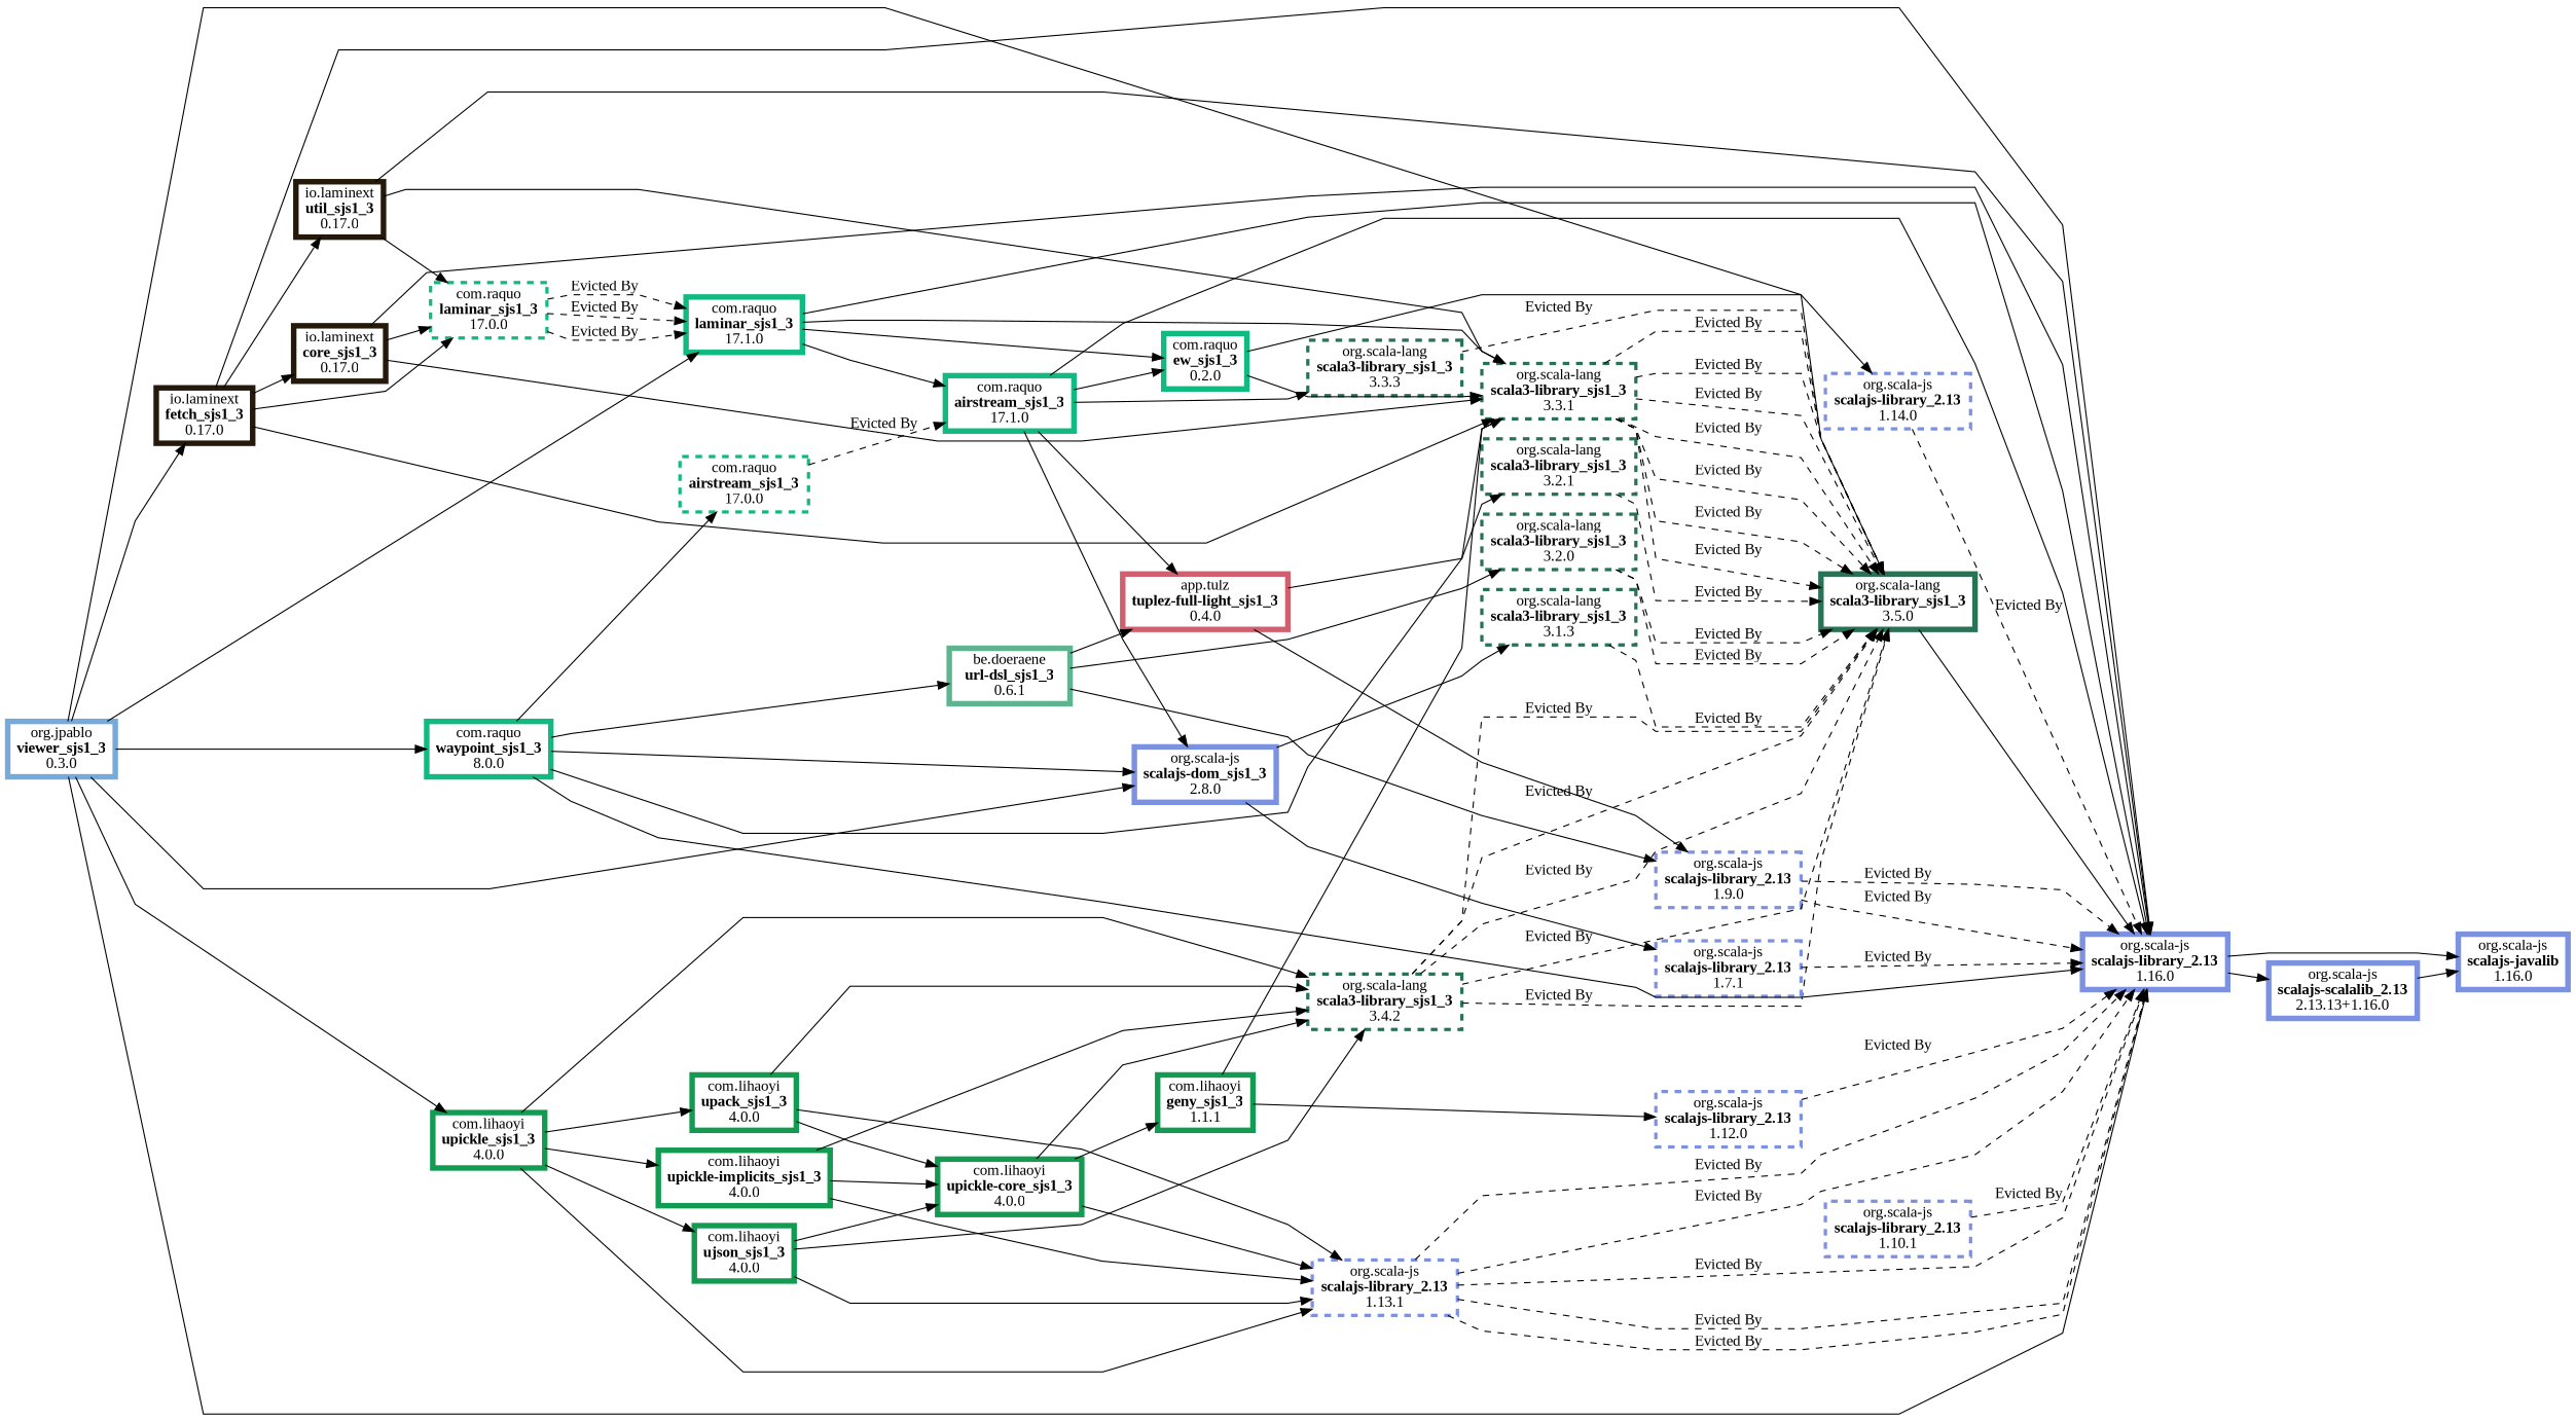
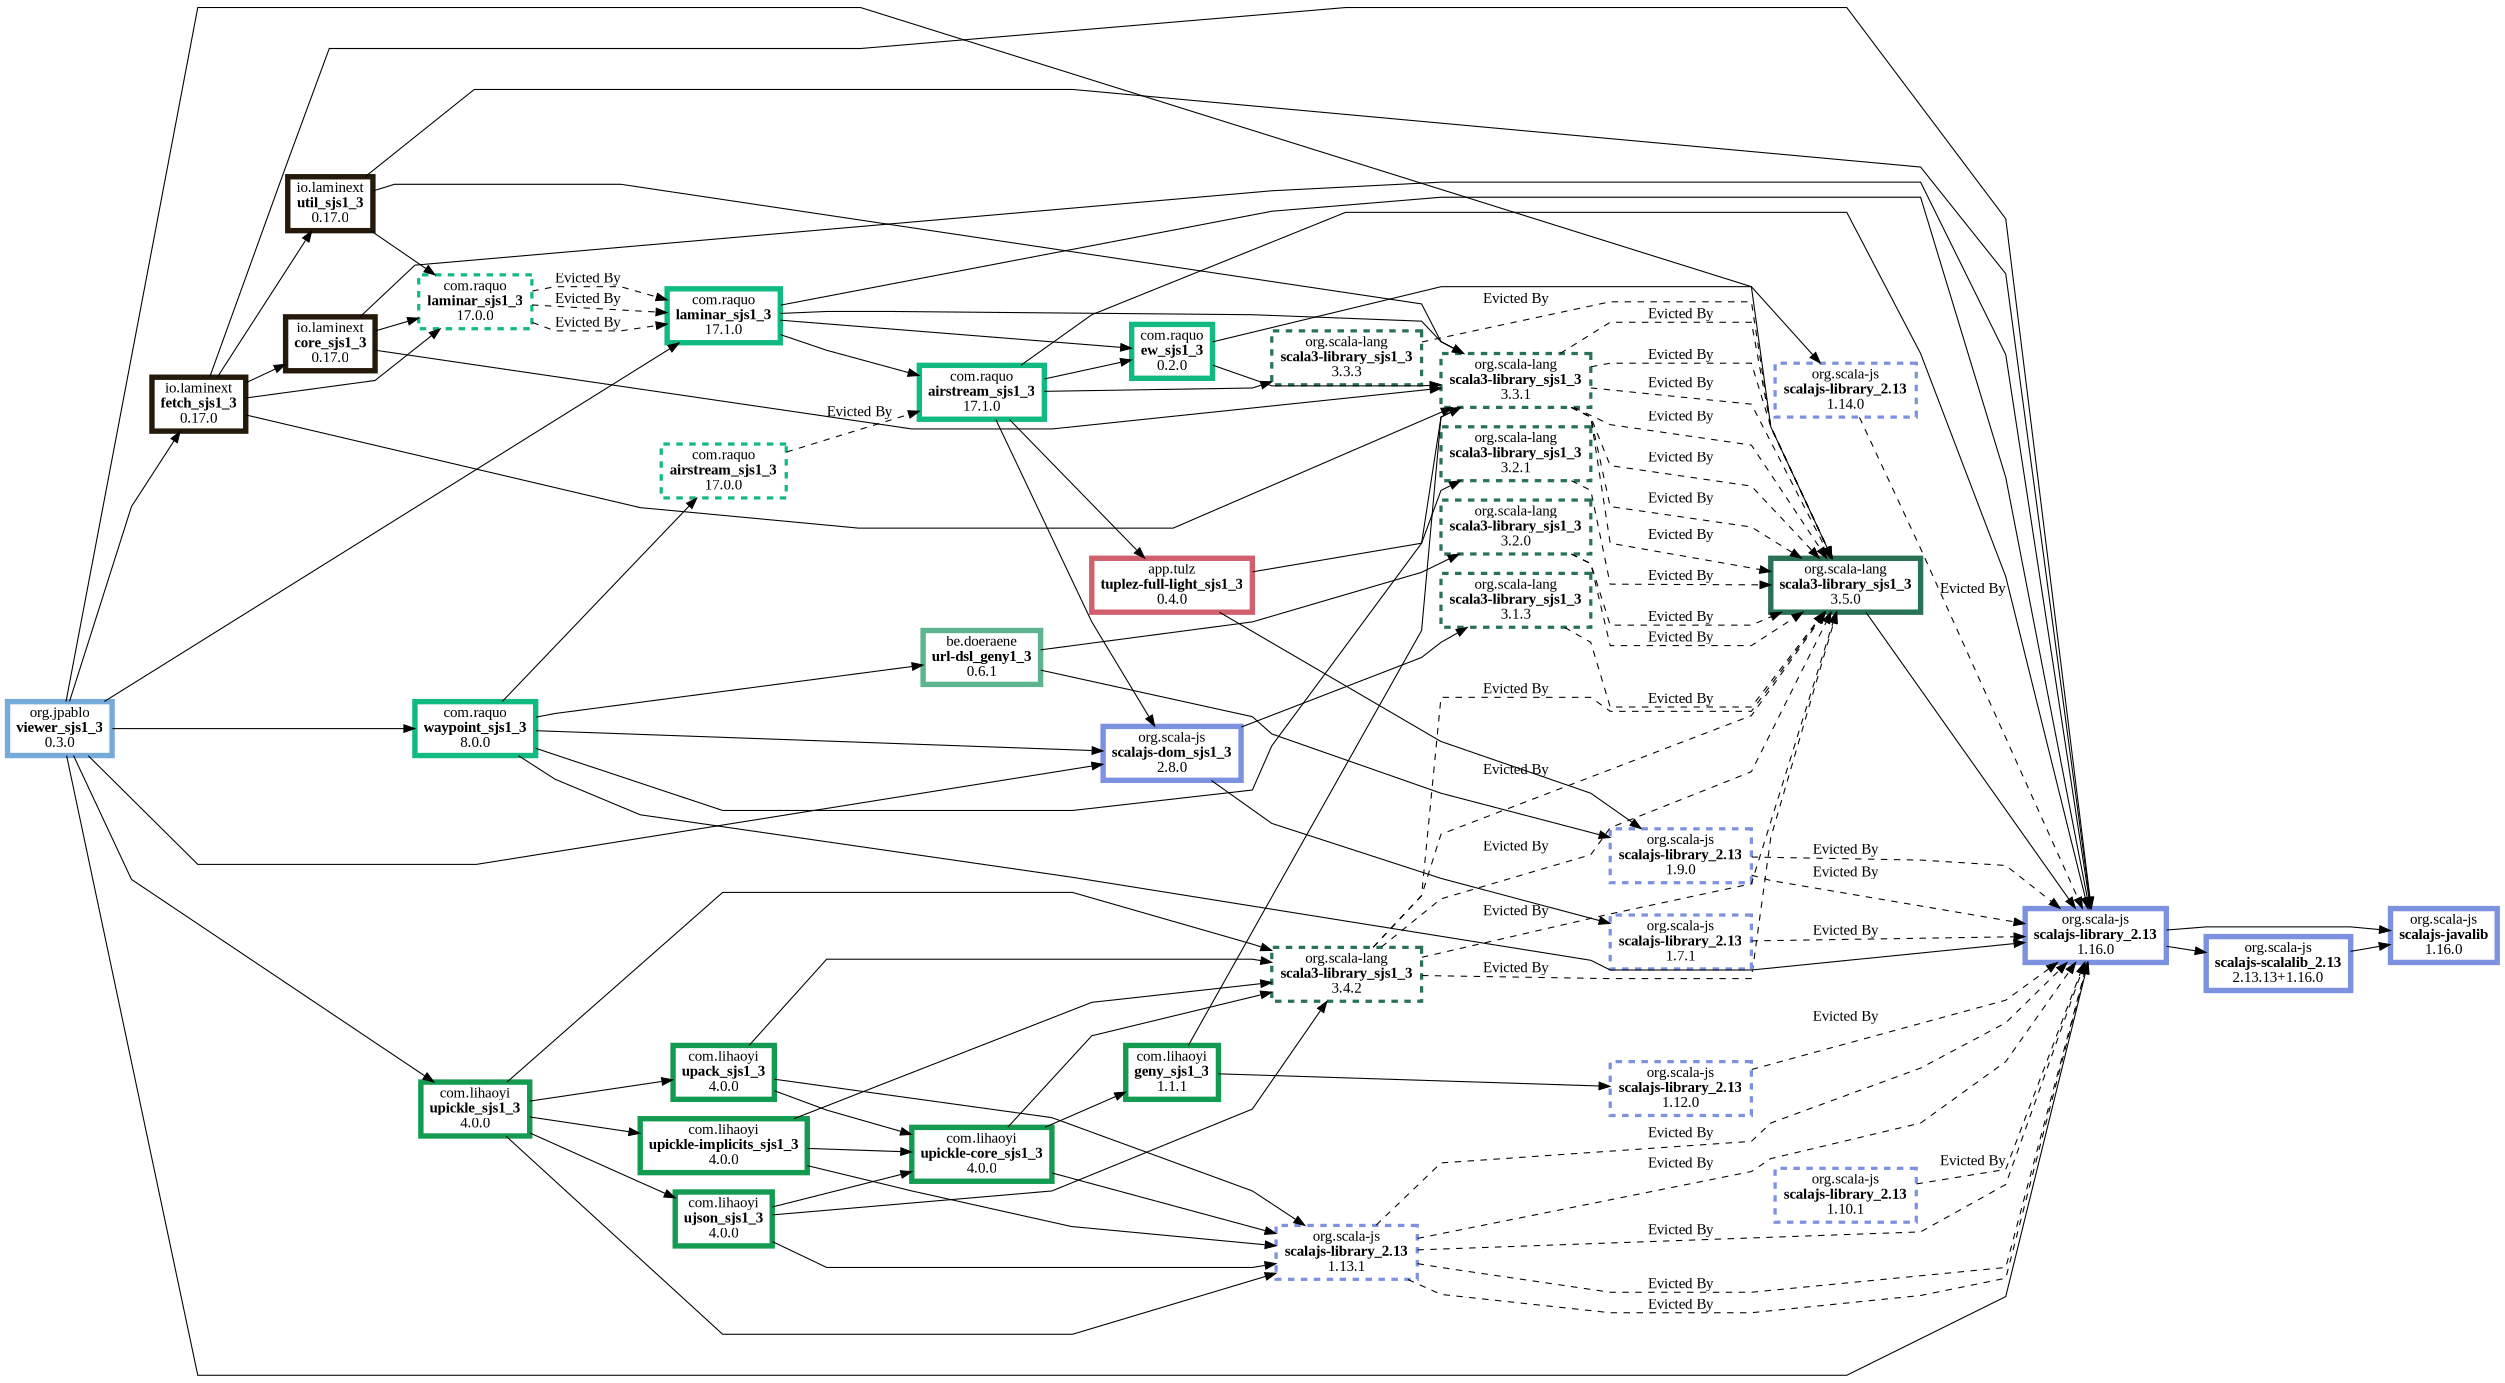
  digraph {
    fontname="Liberation Serif"
    rankdir=LR
    splines=polyline
    node [color="#7D91E1" fontname="Liberation Serif" penwidth=5 shape=box]
    edge [arrowtail=none fontname="Liberation Serif"]
    n1 [color="#D1606F" label=<app.tulz<BR/><B>tuplez-full-light_sjs1_3</B><BR/>0.4.0>]
    n2 [label=<org.scala-js<BR/><B>scalajs-library_2.13</B><BR/>1.9.0> penwidth=3 style=dashed]
    n3 [color="#2A7255" label=<org.scala-lang<BR/><B>scala3-library_sjs1_3</B><BR/>3.2.1> penwidth=3 style=dashed]
    n4 [label=<org.scala-js<BR/><B>scalajs-library_2.13</B><BR/>1.16.0>]
    n5 [color="#2A7255" label=<org.scala-lang<BR/><B>scala3-library_sjs1_3</B><BR/>3.5.0>]
-   n6 [color="#5DB48E" label=<be.doeraene<BR/><B>url-dsl_sjs1_3</B><BR/>0.6.1>]
+   n6 [color="#5DB48E" label=<be.doeraene<BR/><B>url-dsl_geny1_3</B><BR/>0.6.1>]
    n7 [color="#2A7255" label=<org.scala-lang<BR/><B>scala3-library_sjs1_3</B><BR/>3.2.0> penwidth=3 style=dashed]
    n8 [color="#149B52" label=<com.lihaoyi<BR/><B>geny_sjs1_3</B><BR/>1.1.1>]
    n9 [label=<org.scala-js<BR/><B>scalajs-library_2.13</B><BR/>1.12.0> penwidth=3 style=dashed]
    n10 [color="#2A7255" label=<org.scala-lang<BR/><B>scala3-library_sjs1_3</B><BR/>3.3.1> penwidth=3 style=dashed]
    n11 [color="#149B52" label=<com.lihaoyi<BR/><B>ujson_sjs1_3</B><BR/>4.0.0>]
    n12 [color="#149B52" label=<com.lihaoyi<BR/><B>upickle-core_sjs1_3</B><BR/>4.0.0>]
    n13 [label=<org.scala-js<BR/><B>scalajs-library_2.13</B><BR/>1.13.1> penwidth=3 style=dashed]
    n14 [color="#2A7255" label=<org.scala-lang<BR/><B>scala3-library_sjs1_3</B><BR/>3.4.2> penwidth=3 style=dashed]
    n15 [color="#149B52" label=<com.lihaoyi<BR/><B>upack_sjs1_3</B><BR/>4.0.0>]
    n16 [color="#149B52" label=<com.lihaoyi<BR/><B>upickle-implicits_sjs1_3</B><BR/>4.0.0>]
    n17 [color="#149B52" label=<com.lihaoyi<BR/><B>upickle_sjs1_3</B><BR/>4.0.0>]
    n18 [color="#11BA80" label=<com.raquo<BR/><B>airstream_sjs1_3</B><BR/>17.0.0> penwidth=3 style=dashed]
    n19 [color="#11BA80" label=<com.raquo<BR/><B>airstream_sjs1_3</B><BR/>17.1.0>]
    n20 [color="#11BA80" label=<com.raquo<BR/><B>ew_sjs1_3</B><BR/>0.2.0>]
    n21 [label=<org.scala-js<BR/><B>scalajs-dom_sjs1_3</B><BR/>2.8.0>]
    n22 [color="#2A7255" label=<org.scala-lang<BR/><B>scala3-library_sjs1_3</B><BR/>3.3.3> penwidth=3 style=dashed]
    n23 [label=<org.scala-js<BR/><B>scalajs-library_2.13</B><BR/>1.14.0> penwidth=3 style=dashed]
    n24 [label=<org.scala-js<BR/><B>scalajs-library_2.13</B><BR/>1.7.1> penwidth=3 style=dashed]
    n25 [color="#2A7255" label=<org.scala-lang<BR/><B>scala3-library_sjs1_3</B><BR/>3.1.3> penwidth=3 style=dashed]
    n26 [label=<org.scala-js<BR/><B>scalajs-javalib</B><BR/>1.16.0>]
    n27 [label=<org.scala-js<BR/><B>scalajs-scalalib_2.13</B><BR/>2.13.13+1.16.0>]
    n28 [color="#11BA80" label=<com.raquo<BR/><B>laminar_sjs1_3</B><BR/>17.0.0> penwidth=3 style=dashed]
    n29 [color="#11BA80" label=<com.raquo<BR/><B>laminar_sjs1_3</B><BR/>17.1.0>]
    n30 [color="#11BA80" label=<com.raquo<BR/><B>waypoint_sjs1_3</B><BR/>8.0.0>]
    n31 [label=<org.scala-js<BR/><B>scalajs-library_2.13</B><BR/>1.10.1> penwidth=3 style=dashed]
    n32 [color="#24190A" label=<io.laminext<BR/><B>core_sjs1_3</B><BR/>0.17.0>]
    n33 [color="#24190A" label=<io.laminext<BR/><B>fetch_sjs1_3</B><BR/>0.17.0>]
    n34 [color="#24190A" label=<io.laminext<BR/><B>util_sjs1_3</B><BR/>0.17.0>]
    n35 [color="#75AADB" label=<org.jpablo<BR/><B>viewer_sjs1_3</B><BR/>0.3.0>]
    n1 -> n2
    n1 -> n3
    n2 -> n4 [label="Evicted By" style=dashed]
    n2 -> n4 [label="Evicted By" style=dashed]
    n3 -> n5 [label="Evicted By" style=dashed]
    n4 -> n26
    n4 -> n27
    n5 -> n4
-   n6 -> n1
    n6 -> n2
    n6 -> n7
    n7 -> n5 [label="Evicted By" style=dashed]
    n7 -> n5 [label="Evicted By" style=dashed]
    n8 -> n9
    n8 -> n10
    n9 -> n4 [label="Evicted By" style=dashed]
    n10 -> n5 [label="Evicted By" style=dashed]
    n10 -> n5 [label="Evicted By" style=dashed]
    n10 -> n5 [label="Evicted By" style=dashed]
    n10 -> n5 [label="Evicted By" style=dashed]
    n10 -> n5 [label="Evicted By" style=dashed]
    n10 -> n5 [label="Evicted By" style=dashed]
    n10 -> n5 [label="Evicted By" style=dashed]
    n11 -> n12
    n11 -> n13
    n11 -> n14
    n12 -> n8
    n12 -> n13
    n12 -> n14
    n13 -> n4 [label="Evicted By" style=dashed]
    n13 -> n4 [label="Evicted By" style=dashed]
    n13 -> n4 [label="Evicted By" style=dashed]
    n13 -> n4 [label="Evicted By" style=dashed]
    n13 -> n4 [label="Evicted By" style=dashed]
    n14 -> n5 [label="Evicted By" style=dashed]
    n14 -> n5 [label="Evicted By" style=dashed]
    n14 -> n5 [label="Evicted By" style=dashed]
    n14 -> n5 [label="Evicted By" style=dashed]
    n14 -> n5 [label="Evicted By" style=dashed]
    n15 -> n12
    n15 -> n13
    n15 -> n14
    n16 -> n12
    n16 -> n13
    n16 -> n14
    n17 -> n11
    n17 -> n13
    n17 -> n14
    n17 -> n15
    n17 -> n16
    n18 -> n19 [label="Evicted By" style=dashed]
    n19 -> n1
    n19 -> n4
    n19 -> n20
    n19 -> n21
    n19 -> n22
    n20 -> n10
    n20 -> n23
    n21 -> n24
    n21 -> n25
    n22 -> n5 [label="Evicted By" style=dashed]
    n23 -> n4 [label="Evicted By" style=dashed]
    n24 -> n4 [label="Evicted By" style=dashed]
    n25 -> n5 [label="Evicted By" style=dashed]
    n27 -> n26
    n28 -> n29 [label="Evicted By" style=dashed]
    n28 -> n29 [label="Evicted By" style=dashed]
    n28 -> n29 [label="Evicted By" style=dashed]
    n29 -> n4
    n29 -> n10
    n29 -> n19
    n29 -> n20
    n30 -> n4
    n30 -> n6
    n30 -> n10
    n30 -> n18
    n30 -> n21
    n31 -> n4 [label="Evicted By" style=dashed]
    n32 -> n4
    n32 -> n10
    n32 -> n28
    n33 -> n4
    n33 -> n10
    n33 -> n28
    n33 -> n32
    n33 -> n34
    n34 -> n4
    n34 -> n10
    n34 -> n28
    n35 -> n4
    n35 -> n5
    n35 -> n17
    n35 -> n21
    n35 -> n29
    n35 -> n30
    n35 -> n33
  }
